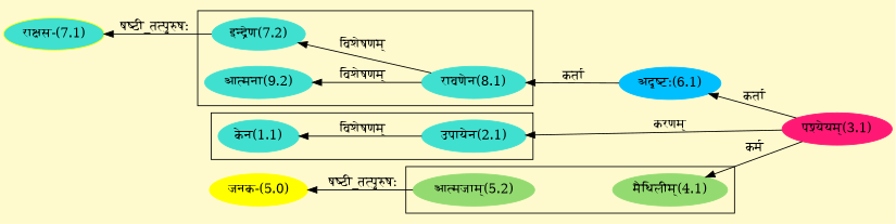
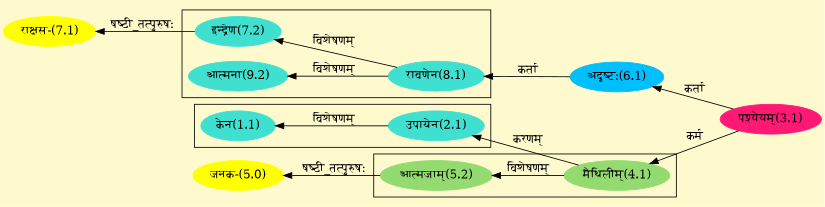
  digraph {
    bgcolor=lemonchiffon1
    compound=true
    rankdir=LR
    node [color="#40E0D0" style=filled]
    edge [dir=back]
    n1 [label="केन(1.1)"]
    n2 [label="उपायेन(2.1)"]
    n3 [color="#93DB70" label="आत्मजाम्(5.2)"]
    n4 [color="#93DB70" label="मैथिलीम्(4.1)"]
    n5 [label="इन्द्रेण(7.2)"]
    n6 [label="रावणेन(8.1)"]
    n7 [label="आत्मना(9.2)"]
    n8 [color="#FF1975" label="पश्येयम्(3.1)"]
    n9 [color="#00BFFF" label="अदृष्टः(6.1)"]
    n10 [color="#FFFF00" label="जनक-(5.0)"]
-   n11 [color="#FFFF00" label="राक्षस-(7.1)" fillcolor="#40E0D0"]
+   n11 [color="#FFFF00" label="राक्षस-(7.1)"]
    subgraph cluster_1 {
      n1
      n2
    }
    subgraph cluster_2 {
      n3
      n4
    }
    subgraph cluster_3 {
      n5
      n6
      n7
    }
    n1 -> n2 [label="विशेषणम्"]
-   n2 -> n8 [label="करणम्"]
+   n2 -> n4 [label="करणम्"]
+   n3 -> n4 [label="विशेषणम्"]
    n4 -> n8 [label="कर्म"]
    n5 -> n6 [label="विशेषणम्"]
    n6 -> n9 [label="कर्ता"]
    n7 -> n6 [label="विशेषणम्"]
    n9 -> n8 [label="कर्ता"]
    n10 -> n3 [label="षष्ठी_तत्पुरुषः"]
    n11 -> n5 [label="षष्ठी_तत्पुरुषः"]
  }
